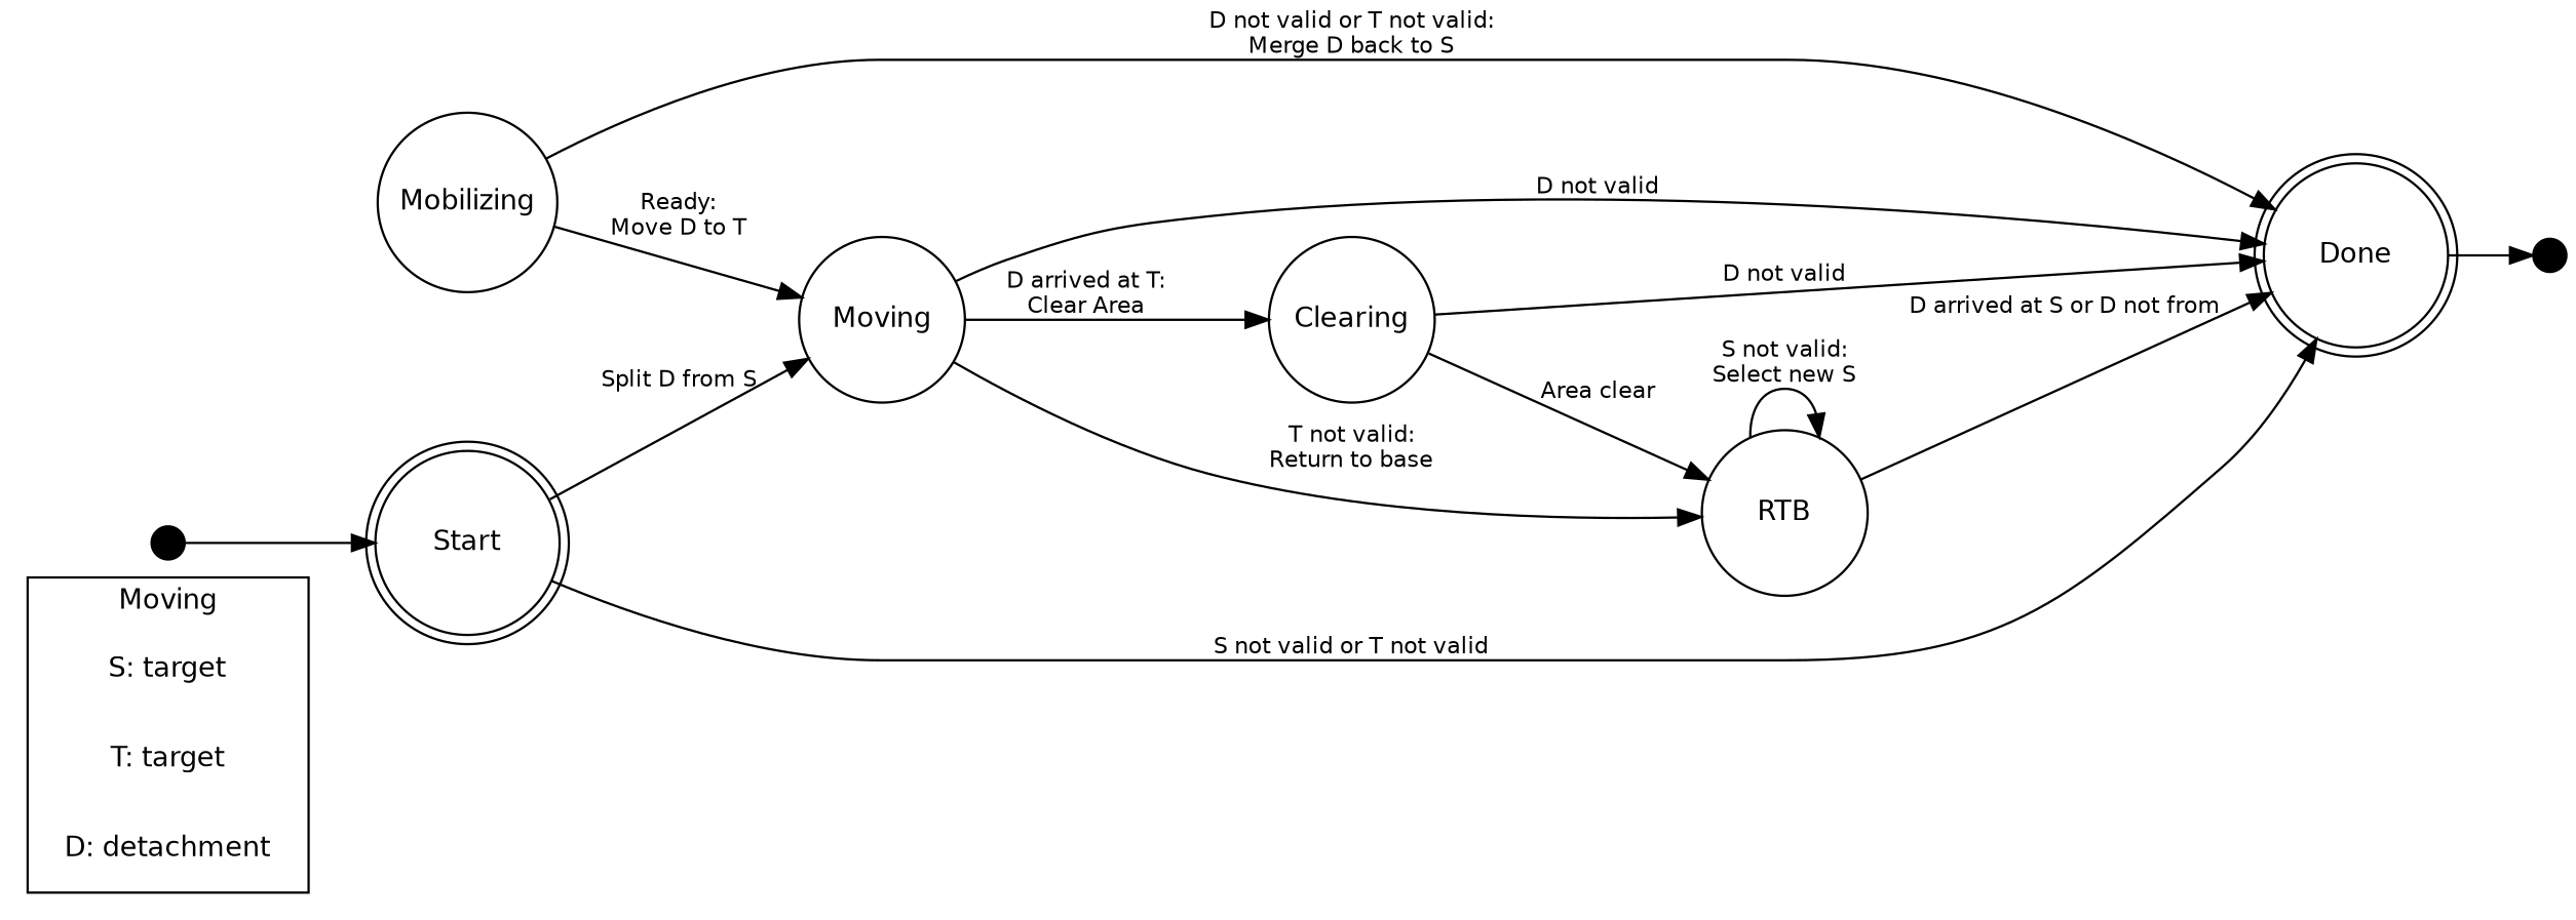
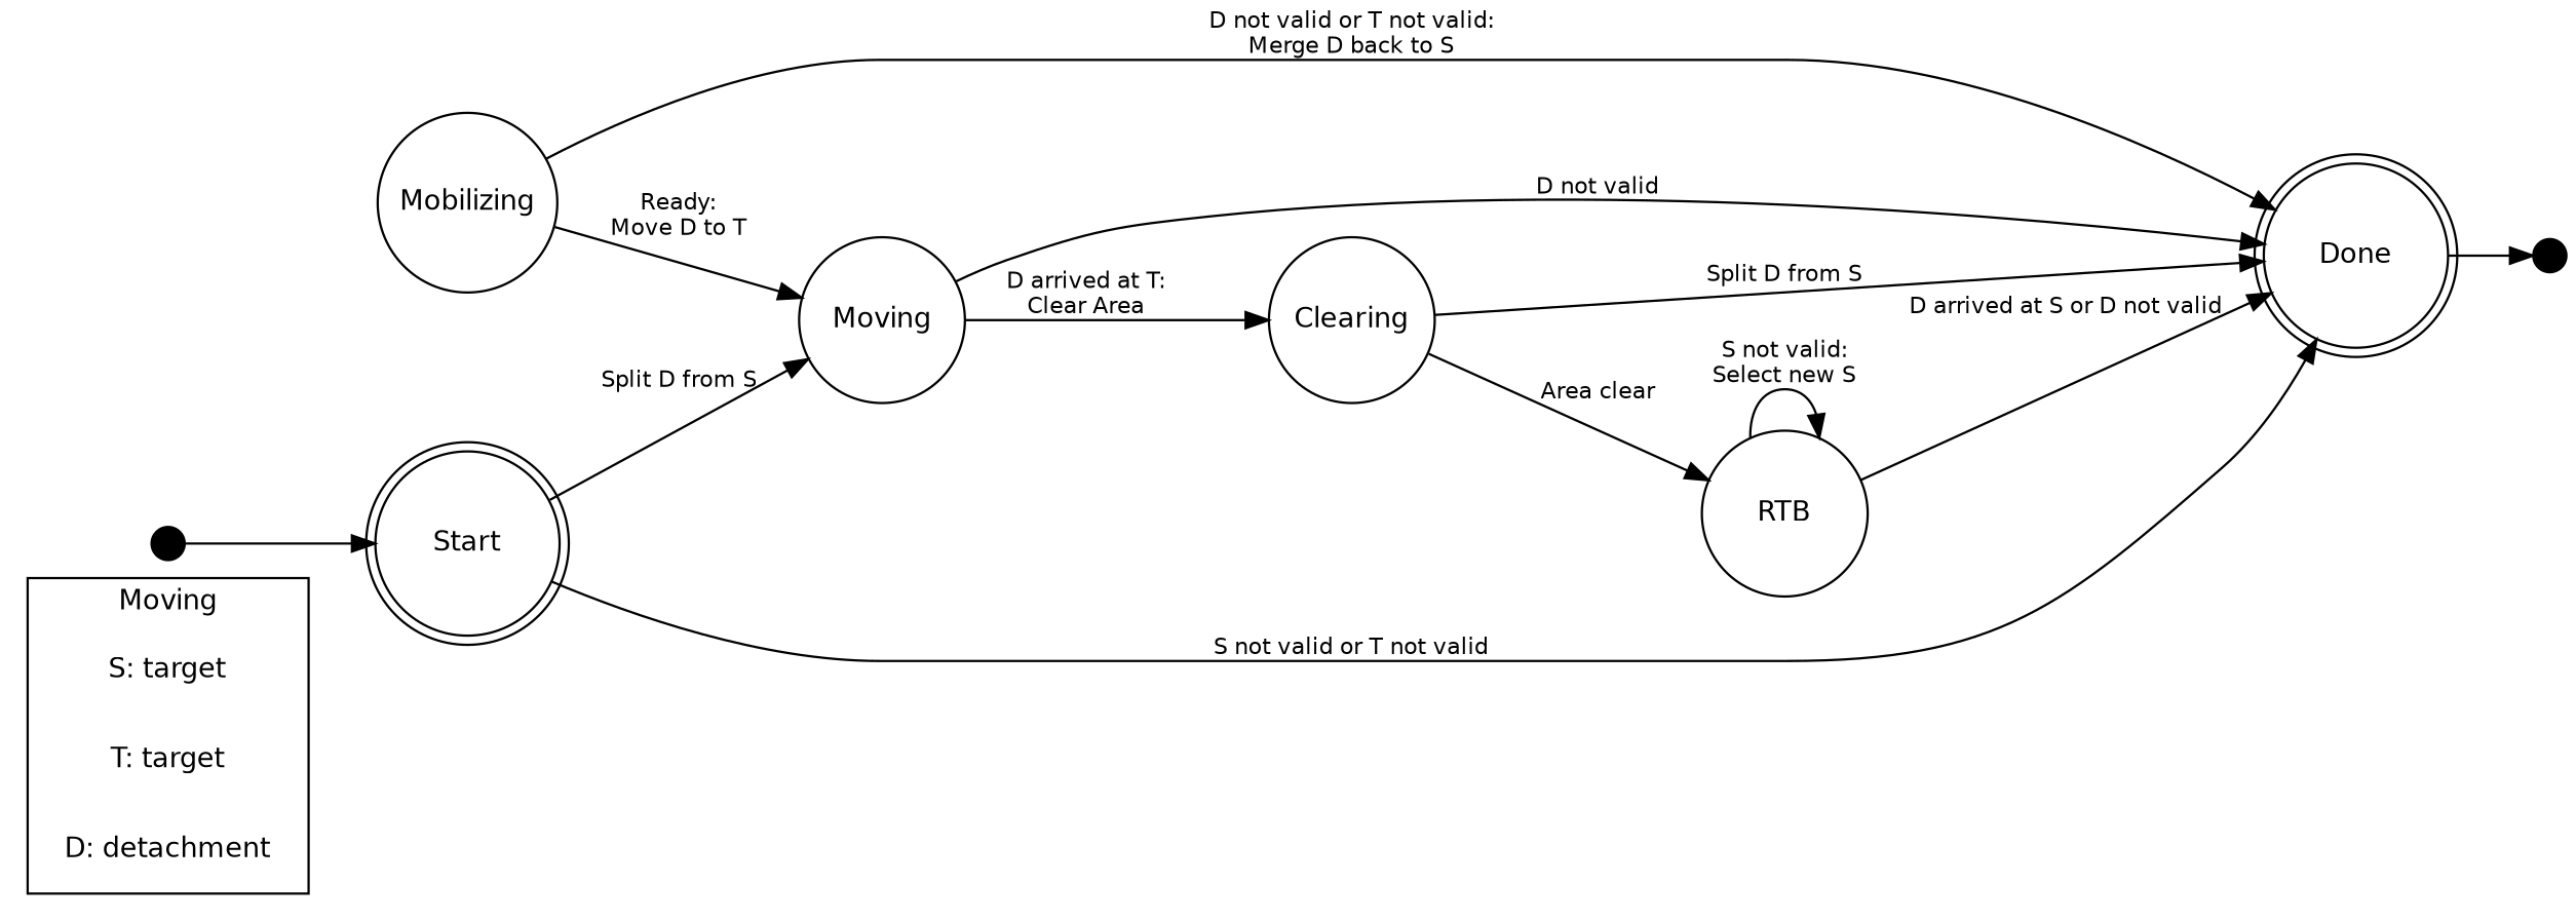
  digraph {
    fontname=helvetica
    fontsize=12
    rankdir=LR
    node [fontname=helvetica fontsize=12 shape=circle]
    edge [fontname=helvetica fontsize=10]
    n1 [height=0.1 label="S: target" shape=plaintext]
    n2 [height=0.1 label="T: target" shape=plaintext]
    n3 [height=0.1 label="D: detachment" shape=plaintext]
    Start [shape=doublecircle width=1]
    Done [shape=doublecircle width=1]
    Moving [width=1]
    end [shape=point width=0.2]
    Mobilizing [width=1]
    start [shape=point width=0.2]
    Clearing [width=1]
    RTB [width=1]
    subgraph cluster_1 {
      label=Moving
      n1
      n2
      n3
    }
    Start -> Done [label="S not valid or T not valid"]
    Start -> Moving [label="Split D from S"]
    Done -> end
    Moving -> Done [label="D not valid"]
    Moving -> Clearing [label="D arrived at T:\nClear Area"]
-   Moving -> RTB [label="T not valid:\nReturn to base"]
    Mobilizing -> Done [label="D not valid or T not valid:\nMerge D back to S"]
    Mobilizing -> Moving [label="Ready:\nMove D to T"]
    start -> Start
-   Clearing -> Done [label="D not valid"]
+   Clearing -> Done [label="Split D from S"]
    Clearing -> RTB [label="Area clear"]
-   RTB -> Done [label="D arrived at S or D not from"]
+   RTB -> Done [label="D arrived at S or D not valid"]
    RTB -> RTB [label="S not valid:\nSelect new S"]
  }
